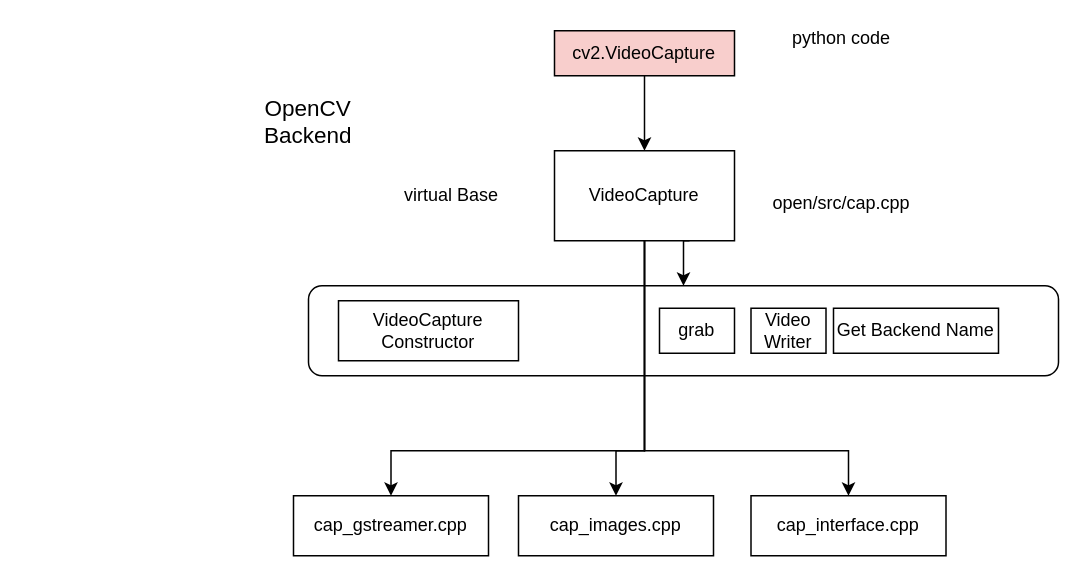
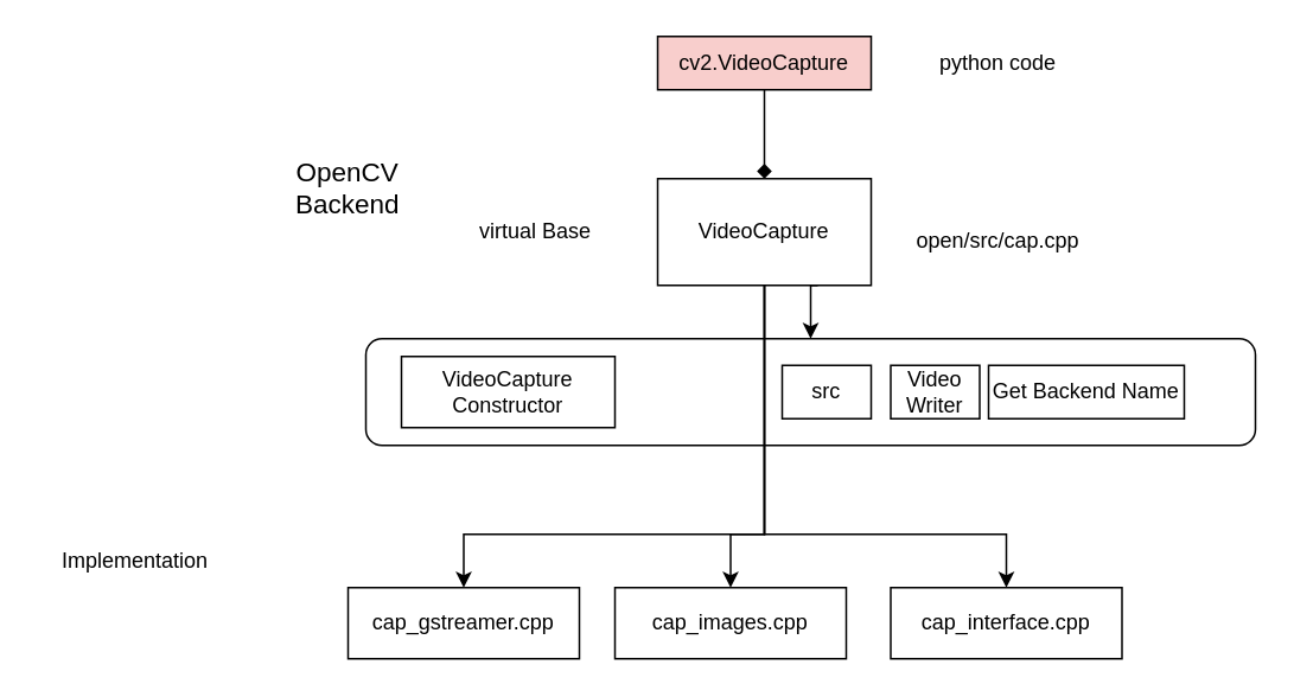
  <mxCell id="0" />
  <mxCell id="1" parent="0" />
  <mxCell id="2" value="" style="rounded=1;whiteSpace=wrap;html=1;" vertex="1" parent="1"><mxGeometry x="205" y="190" width="500" height="60" as="geometry" /></mxCell>
- <mxCell id="3" value="&lt;font style=&quot;font-size: 15px;&quot;&gt;OpenCV Backend&lt;/font&gt;" style="text;html=1;align=center;verticalAlign=middle;whiteSpace=wrap;rounded=0;" parent="1" vertex="1"><mxGeometry x="175" y="65" width="60" height="30" as="geometry" /></mxCell>
- <mxCell id="4" style="edgeStyle=orthogonalEdgeStyle;rounded=0;orthogonalLoop=1;jettySize=auto;html=1;exitX=0.5;exitY=1;exitDx=0;exitDy=0;entryX=0.5;entryY=0;entryDx=0;entryDy=0;" edge="1" parent="1" source="5" target="10"><mxGeometry relative="1" as="geometry" /></mxCell>
+ <mxCell id="3" value="&lt;font style=&quot;font-size: 15px;&quot;&gt;OpenCV Backend&lt;/font&gt;" style="text;html=1;align=center;verticalAlign=middle;whiteSpace=wrap;rounded=0;" parent="1" vertex="1"><mxGeometry x="165" y="90" width="60" height="30" as="geometry" /></mxCell>
+ <mxCell id="4" style="edgeStyle=orthogonalEdgeStyle;rounded=0;orthogonalLoop=1;jettySize=auto;html=1;exitX=0.5;exitY=1;exitDx=0;exitDy=0;entryX=0.5;entryY=0;entryDx=0;entryDy=0;endArrow=diamond;" edge="1" parent="1" source="5" target="10"><mxGeometry relative="1" as="geometry" /></mxCell>
  <mxCell id="5" value="cv2.VideoCapture" style="rounded=0;whiteSpace=wrap;html=1;fillColor=#f8cecc;" vertex="1" parent="1"><mxGeometry x="369" y="20" width="120" height="30" as="geometry" /></mxCell>
  <mxCell id="6" style="edgeStyle=orthogonalEdgeStyle;rounded=0;orthogonalLoop=1;jettySize=auto;html=1;exitX=0.5;exitY=1;exitDx=0;exitDy=0;entryX=0.5;entryY=0;entryDx=0;entryDy=0;" edge="1" parent="1" source="10" target="20"><mxGeometry relative="1" as="geometry"><Array as="points"><mxPoint x="429" y="300" /><mxPoint x="410" y="300" /></Array></mxGeometry></mxCell>
  <mxCell id="7" style="edgeStyle=orthogonalEdgeStyle;rounded=0;orthogonalLoop=1;jettySize=auto;html=1;exitX=0.5;exitY=1;exitDx=0;exitDy=0;entryX=0.5;entryY=0;entryDx=0;entryDy=0;" edge="1" parent="1" source="10" target="19"><mxGeometry relative="1" as="geometry"><Array as="points"><mxPoint x="429" y="300" /><mxPoint x="260" y="300" /></Array></mxGeometry></mxCell>
  <mxCell id="8" style="edgeStyle=orthogonalEdgeStyle;rounded=0;orthogonalLoop=1;jettySize=auto;html=1;exitX=0.5;exitY=1;exitDx=0;exitDy=0;entryX=0.5;entryY=0;entryDx=0;entryDy=0;" edge="1" parent="1" source="10" target="21"><mxGeometry relative="1" as="geometry"><Array as="points"><mxPoint x="429" y="300" /><mxPoint x="565" y="300" /></Array></mxGeometry></mxCell>
  <mxCell id="9" style="edgeStyle=orthogonalEdgeStyle;rounded=0;orthogonalLoop=1;jettySize=auto;html=1;exitX=0.75;exitY=1;exitDx=0;exitDy=0;entryX=0.5;entryY=0;entryDx=0;entryDy=0;" edge="1" parent="1" source="10" target="2"><mxGeometry relative="1" as="geometry" /></mxCell>
  <mxCell id="10" value="VideoCapture" style="rounded=0;whiteSpace=wrap;html=1;" vertex="1" parent="1"><mxGeometry x="369" y="100" width="120" height="60" as="geometry" /></mxCell>
  <mxCell id="11" value="virtual Base" style="text;html=1;align=center;verticalAlign=middle;resizable=0;points=[];autosize=1;strokeColor=none;fillColor=none;" vertex="1" parent="1"><mxGeometry x="255" y="115" width="90" height="30" as="geometry" /></mxCell>
- <mxCell id="13" value="python code" style="text;html=1;align=center;verticalAlign=middle;resizable=0;points=[];autosize=1;strokeColor=none;fillColor=none;" vertex="1" parent="1"><mxGeometry x="515" y="10" width="90" height="30" as="geometry" /></mxCell>
+ <mxCell id="12" value="Implementation" style="text;html=1;align=center;verticalAlign=middle;resizable=0;points=[];autosize=1;strokeColor=none;fillColor=none;" vertex="1" parent="1"><mxGeometry x="20" y="300" width="110" height="30" as="geometry" /></mxCell>
+ <mxCell id="13" value="python code" style="text;html=1;align=center;verticalAlign=middle;resizable=0;points=[];autosize=1;strokeColor=none;fillColor=none;" vertex="1" parent="1"><mxGeometry x="515" y="20" width="90" height="30" as="geometry" /></mxCell>
  <mxCell id="14" value="open/src/cap.cpp" style="text;html=1;align=center;verticalAlign=middle;resizable=0;points=[];autosize=1;strokeColor=none;fillColor=none;" vertex="1" parent="1"><mxGeometry x="500" y="120" width="120" height="30" as="geometry" /></mxCell>
  <mxCell id="15" value="VideoCapture Constructor" style="rounded=0;whiteSpace=wrap;html=1;" vertex="1" parent="1"><mxGeometry x="225" y="200" width="120" height="40" as="geometry" /></mxCell>
- <mxCell id="16" value="grab" style="rounded=0;whiteSpace=wrap;html=1;" vertex="1" parent="1"><mxGeometry x="439" y="205" width="50" height="30" as="geometry" /></mxCell>
+ <mxCell id="16" value="src" style="rounded=0;whiteSpace=wrap;html=1;" vertex="1" parent="1"><mxGeometry x="439" y="205" width="50" height="30" as="geometry" /></mxCell>
  <mxCell id="17" value="Video Writer" style="rounded=0;whiteSpace=wrap;html=1;" vertex="1" parent="1"><mxGeometry x="500" y="205" width="50" height="30" as="geometry" /></mxCell>
  <mxCell id="18" value="Get Backend Name" style="rounded=0;whiteSpace=wrap;html=1;" vertex="1" parent="1"><mxGeometry x="555" y="205" width="110" height="30" as="geometry" /></mxCell>
  <mxCell id="19" value="cap_gstreamer.cpp" style="rounded=0;whiteSpace=wrap;html=1;" vertex="1" parent="1"><mxGeometry x="195" y="330" width="130" height="40" as="geometry" /></mxCell>
  <mxCell id="20" value="cap_images.cpp" style="rounded=0;whiteSpace=wrap;html=1;" vertex="1" parent="1"><mxGeometry x="345" y="330" width="130" height="40" as="geometry" /></mxCell>
  <mxCell id="21" value="cap_interface.cpp" style="rounded=0;whiteSpace=wrap;html=1;" vertex="1" parent="1"><mxGeometry x="500" y="330" width="130" height="40" as="geometry" /></mxCell>
